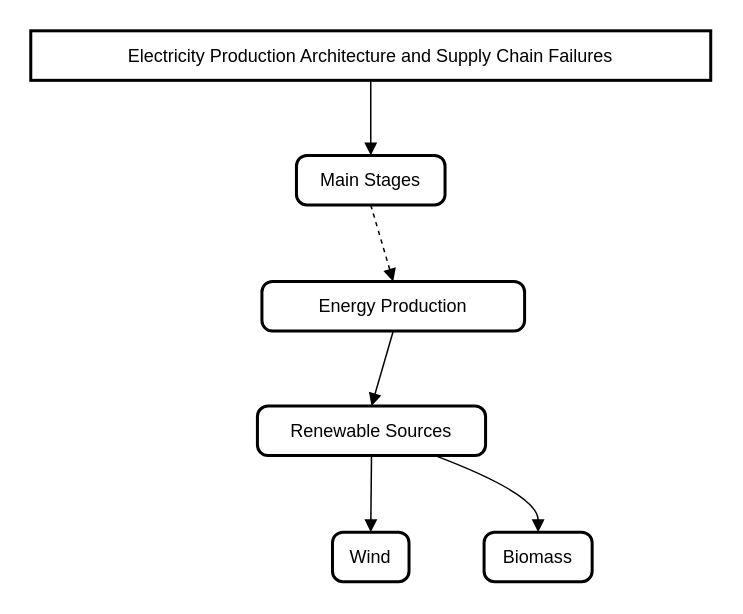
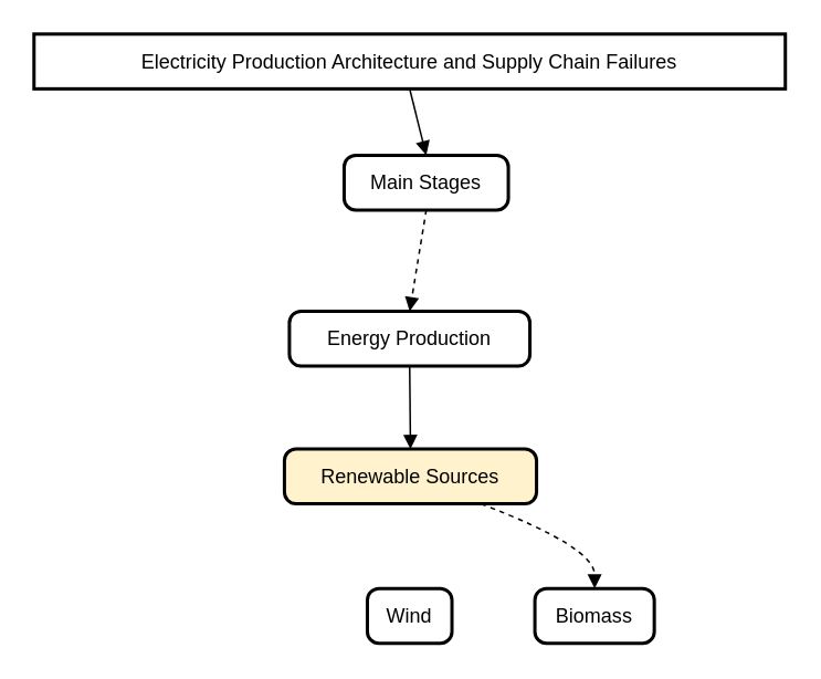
  <mxCell id="0" />
  <mxCell id="1" parent="0" />
  <mxCell id="2" value="Electricity Production Architecture and Supply Chain Failures" style="whiteSpace=wrap;strokeWidth=2;" vertex="1" parent="1"><mxGeometry width="453" height="33" as="geometry" x="20" y="20" /></mxCell>
- <mxCell id="3" value="Main Stages" style="rounded=1;absoluteArcSize=1;arcSize=14;whiteSpace=wrap;strokeWidth=2;" vertex="1" parent="1"><mxGeometry x="197" y="103" width="99" height="33" as="geometry" /></mxCell>
- <mxCell id="4" value="Energy Production" style="rounded=1;absoluteArcSize=1;arcSize=14;whiteSpace=wrap;strokeWidth=2;" vertex="1" parent="1"><mxGeometry x="174" y="187" width="175" height="33" as="geometry" /></mxCell>
- <mxCell id="5" value="Renewable Sources" style="rounded=1;absoluteArcSize=1;arcSize=14;whiteSpace=wrap;strokeWidth=2;" vertex="1" parent="1"><mxGeometry x="171" y="270" width="152" height="33" as="geometry" /></mxCell>
+ <mxCell id="3" value="Main Stages" style="rounded=1;absoluteArcSize=1;arcSize=14;whiteSpace=wrap;strokeWidth=2;" vertex="1" parent="1"><mxGeometry x="207" y="93" width="99" height="33" as="geometry" /></mxCell>
+ <mxCell id="4" value="Energy Production" style="rounded=1;absoluteArcSize=1;arcSize=14;whiteSpace=wrap;strokeWidth=2;" vertex="1" parent="1"><mxGeometry x="174" y="187" width="145" height="33" as="geometry" /></mxCell>
+ <mxCell id="5" value="Renewable Sources" style="rounded=1;absoluteArcSize=1;arcSize=14;whiteSpace=wrap;strokeWidth=2;fillColor=#fff2cc;" vertex="1" parent="1"><mxGeometry x="171" y="270" width="152" height="33" as="geometry" /></mxCell>
  <mxCell id="6" value="Wind" style="rounded=1;absoluteArcSize=1;arcSize=14;whiteSpace=wrap;strokeWidth=2;" vertex="1" parent="1"><mxGeometry x="221" y="354" width="51" height="33" as="geometry" /></mxCell>
  <mxCell id="7" value="Biomass" style="rounded=1;absoluteArcSize=1;arcSize=14;whiteSpace=wrap;strokeWidth=2;" vertex="1" parent="1"><mxGeometry x="322" y="354" width="72" height="33" as="geometry" /></mxCell>
  <mxCell id="8" value="" style="curved=1;startArrow=none;endArrow=block;exitX=0.5;exitY=1.01;entryX=0.5;entryY=0.01;" edge="1" parent="1" source="2" target="3"><mxGeometry relative="1" as="geometry"><Array as="points" /></mxGeometry></mxCell>
  <mxCell id="9" value="" style="curved=1;startArrow=none;endArrow=block;exitX=0.5;exitY=1.02;entryX=0.5;entryY=-0.01;dashed=1;" edge="1" parent="1" source="3" target="4"><mxGeometry relative="1" as="geometry"><Array as="points" /></mxGeometry></mxCell>
  <mxCell id="10" value="" style="curved=1;startArrow=none;endArrow=block;exitX=0.5;exitY=1.01;entryX=0.5;entryY=0.01;" edge="1" parent="1" source="4" target="5"><mxGeometry relative="1" as="geometry"><Array as="points" /></mxGeometry></mxCell>
- <mxCell id="11" value="" style="curved=1;startArrow=none;endArrow=block;exitX=0.5;exitY=1.02;entryX=0.5;entryY=-0.01;" edge="1" parent="1" source="5" target="6"><mxGeometry relative="1" as="geometry"><Array as="points" /></mxGeometry></mxCell>
- <mxCell id="12" value="" style="curved=1;startArrow=none;endArrow=block;exitX=0.79;exitY=1.02;entryX=0.5;entryY=-0.01;" edge="1" parent="1" source="5" target="7"><mxGeometry relative="1" as="geometry"><Array as="points"><mxPoint x="358" y="329" /></Array></mxGeometry></mxCell>
+ <mxCell id="12" value="" style="curved=1;startArrow=none;endArrow=block;exitX=0.79;exitY=1.02;entryX=0.5;entryY=-0.01;dashed=1;" edge="1" parent="1" source="5" target="7"><mxGeometry relative="1" as="geometry"><Array as="points"><mxPoint x="358" y="329" /></Array></mxGeometry></mxCell>
